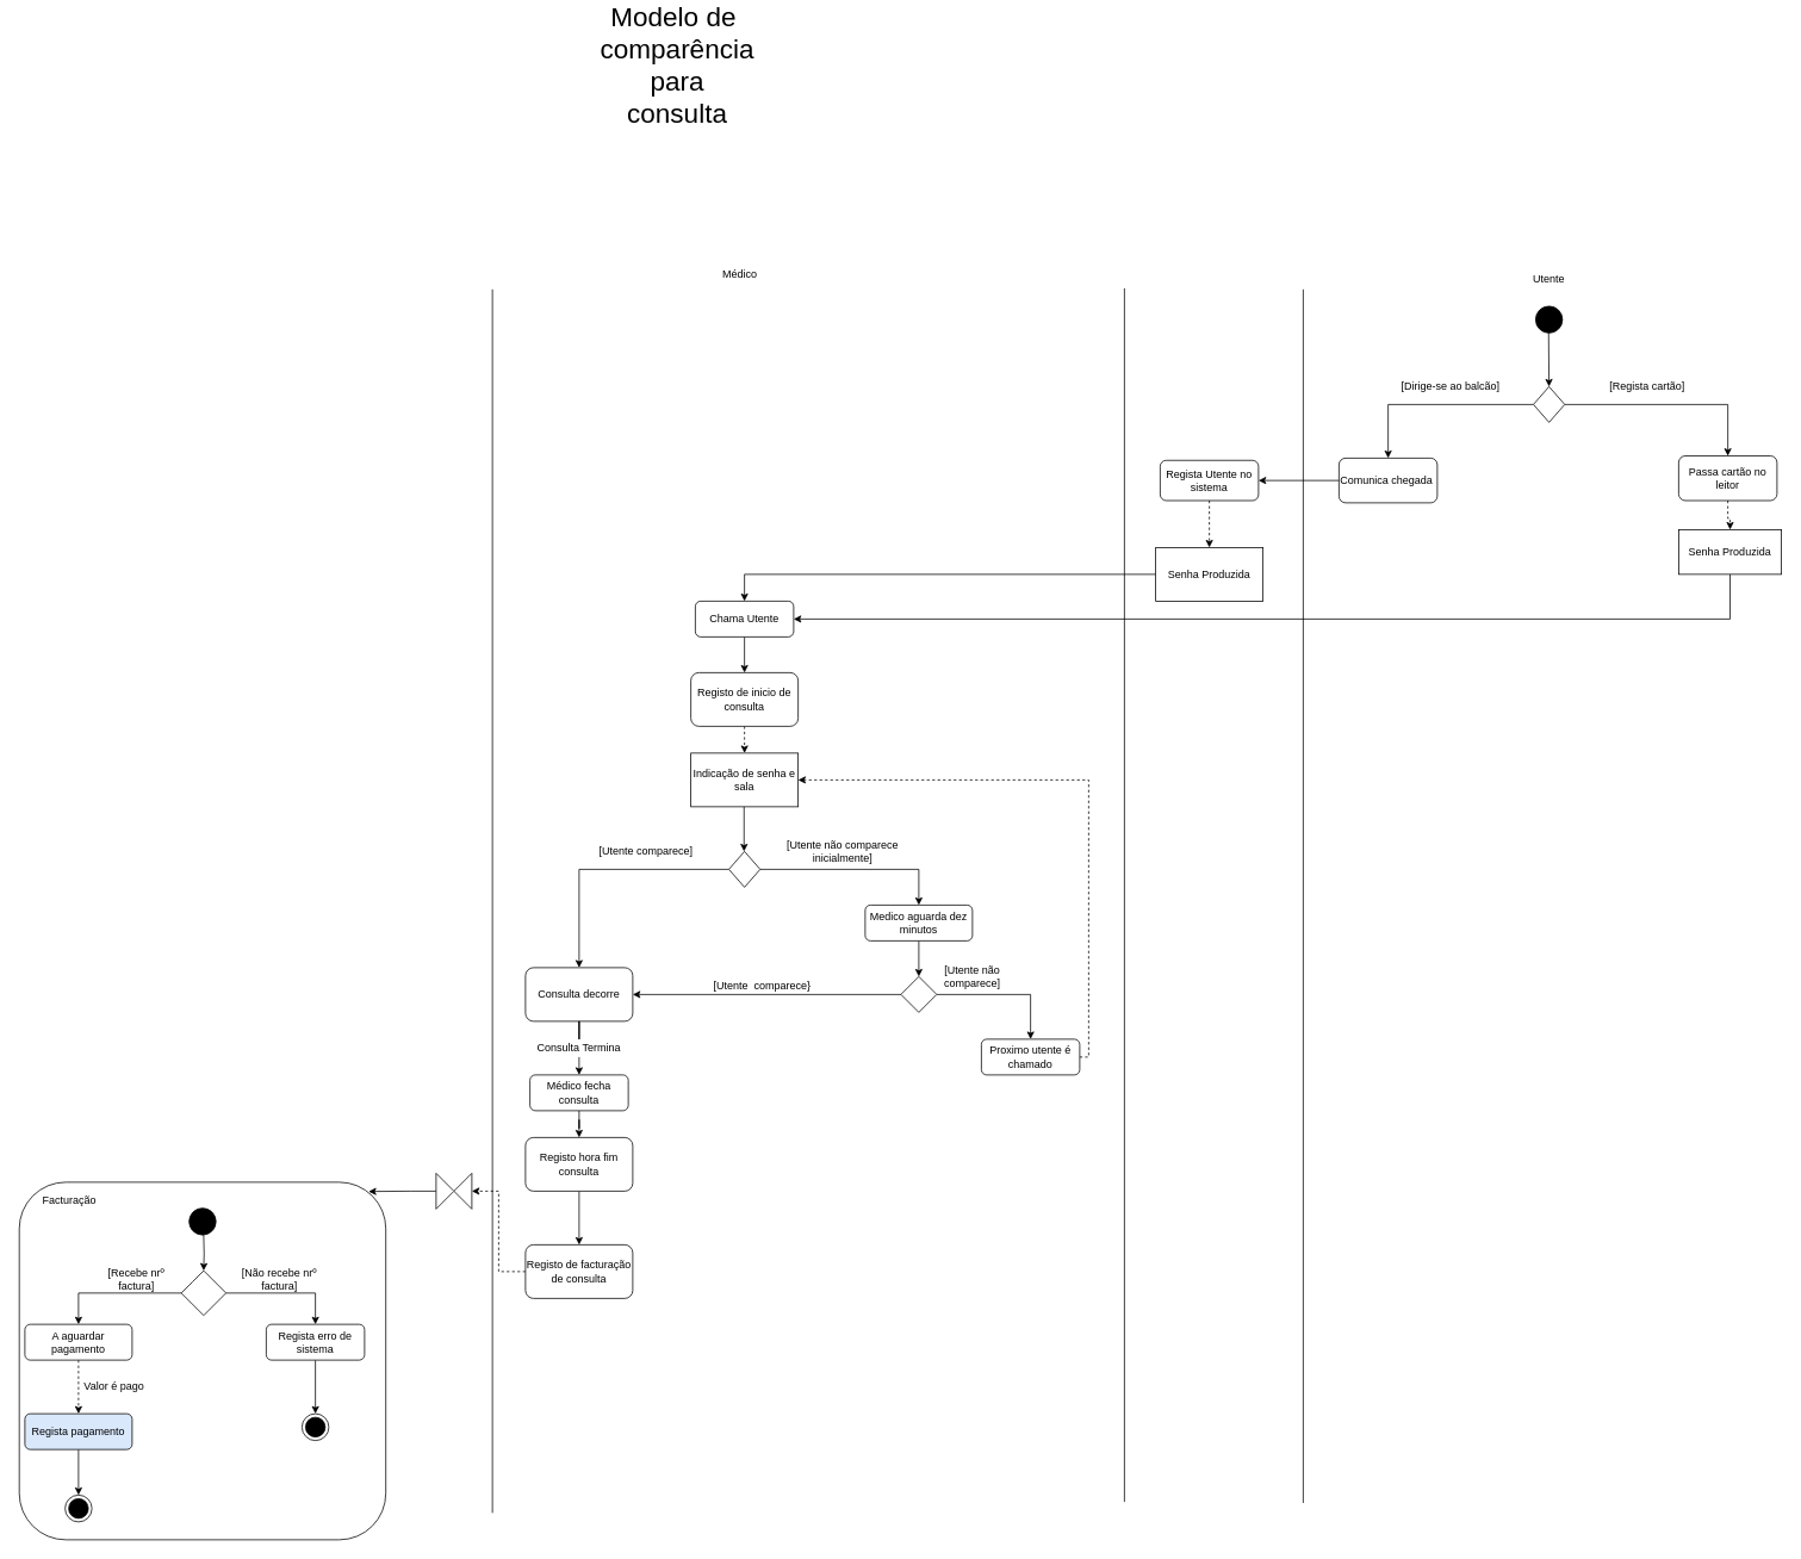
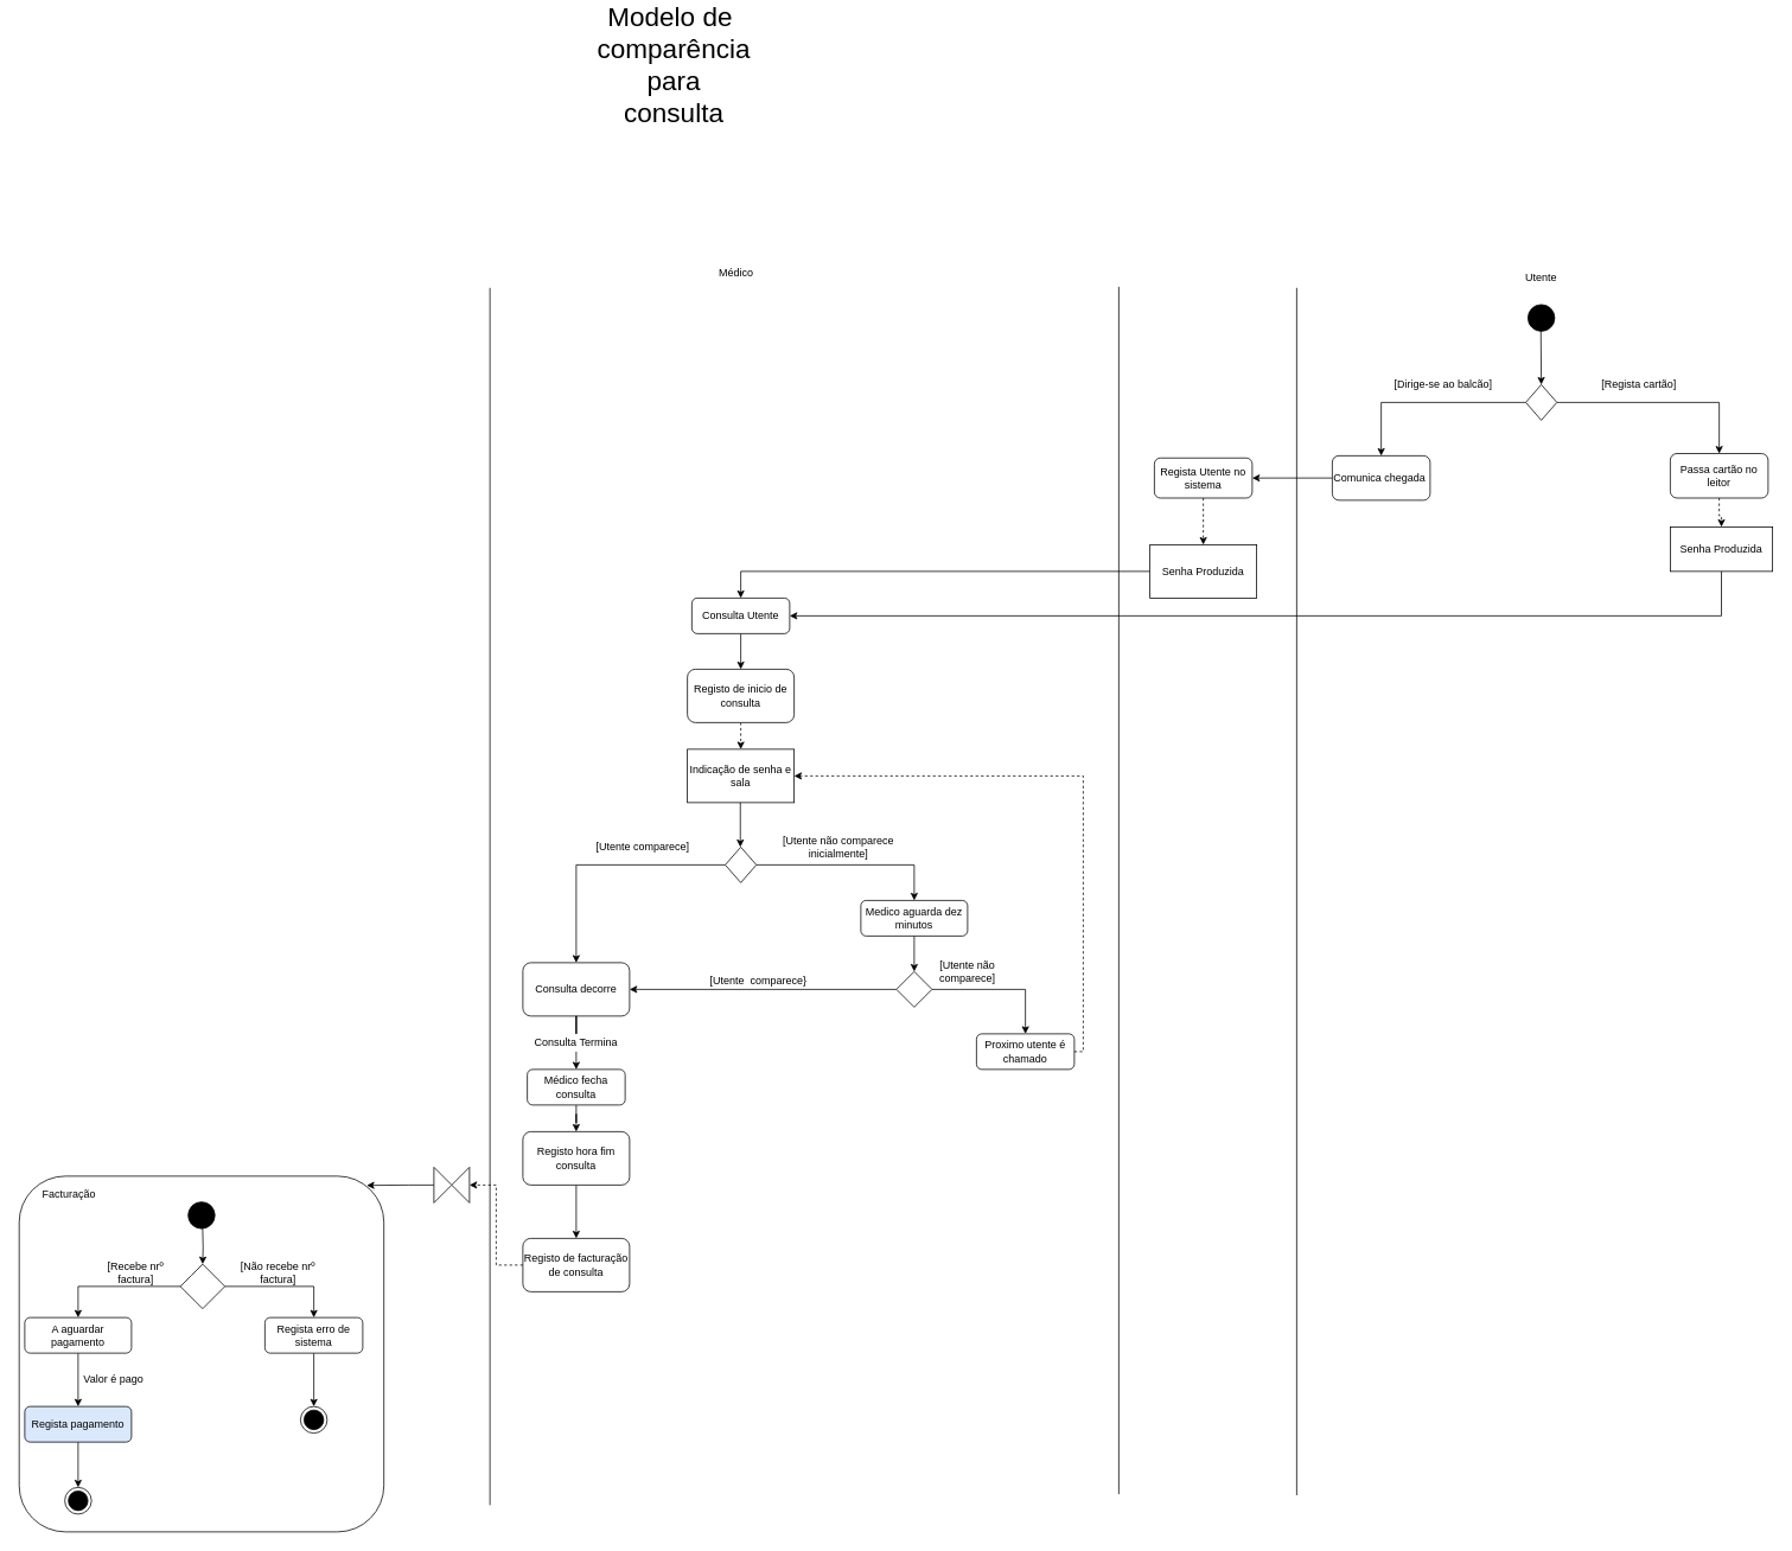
  <mxCell id="0" />
  <mxCell id="1" parent="0" />
  <mxCell id="2" value="" style="rounded=1;whiteSpace=wrap;html=1;fillColor=none;arcSize=13;" parent="1" vertex="1"><mxGeometry x="20.75" y="1280" width="410" height="400" as="geometry" /></mxCell>
  <mxCell id="3" value="" style="ellipse;whiteSpace=wrap;html=1;aspect=fixed;fillColor=#000000;" parent="1" vertex="1"><mxGeometry x="1717" y="300" width="30" height="30" as="geometry" /></mxCell>
  <mxCell id="4" value="Utente" style="text;html=1;strokeColor=none;fillColor=none;align=center;verticalAlign=middle;whiteSpace=wrap;rounded=0;" parent="1" vertex="1"><mxGeometry x="1712" y="260" width="40" height="20" as="geometry" /></mxCell>
  <mxCell id="5" value="Modelo de&amp;nbsp;&lt;br&gt;comparência para consulta" style="text;html=1;strokeColor=none;fillColor=none;align=center;verticalAlign=middle;whiteSpace=wrap;rounded=0;fontSize=30;" parent="1" vertex="1"><mxGeometry x="737" y="20" width="40" height="20" as="geometry" /></mxCell>
  <mxCell id="6" value="" style="endArrow=classic;html=1;entryX=0.5;entryY=0;entryDx=0;entryDy=0;" parent="1" target="9" edge="1"><mxGeometry width="50" height="50" relative="1" as="geometry"><mxPoint x="1731.5" y="330" as="sourcePoint" /><mxPoint x="1731.5" y="380" as="targetPoint" /></mxGeometry></mxCell>
  <mxCell id="7" style="edgeStyle=orthogonalEdgeStyle;rounded=0;orthogonalLoop=1;jettySize=auto;html=1;entryX=0.5;entryY=0;entryDx=0;entryDy=0;" parent="1" source="9" target="13" edge="1"><mxGeometry relative="1" as="geometry"><mxPoint x="1547" y="460" as="targetPoint" /></mxGeometry></mxCell>
  <mxCell id="8" style="edgeStyle=orthogonalEdgeStyle;rounded=0;orthogonalLoop=1;jettySize=auto;html=1;entryX=0.5;entryY=0;entryDx=0;entryDy=0;" parent="1" source="9" target="18" edge="1"><mxGeometry relative="1" as="geometry"><mxPoint x="1937" y="460" as="targetPoint" /></mxGeometry></mxCell>
  <mxCell id="9" value="" style="rhombus;whiteSpace=wrap;html=1;fillColor=#FFFFFF;" parent="1" vertex="1"><mxGeometry x="1714.5" y="390" width="35" height="40" as="geometry" /></mxCell>
  <mxCell id="10" value="[Dirige-se ao balcão]" style="text;html=1;strokeColor=none;fillColor=none;align=center;verticalAlign=middle;whiteSpace=wrap;rounded=0;" parent="1" vertex="1"><mxGeometry x="1557" y="380" width="130" height="20" as="geometry" /></mxCell>
  <mxCell id="11" value="[Regista cartão]" style="text;html=1;strokeColor=none;fillColor=none;align=center;verticalAlign=middle;whiteSpace=wrap;rounded=0;" parent="1" vertex="1"><mxGeometry x="1777" y="380" width="130" height="20" as="geometry" /></mxCell>
  <mxCell id="12" style="edgeStyle=orthogonalEdgeStyle;rounded=0;orthogonalLoop=1;jettySize=auto;html=1;entryX=1;entryY=0.5;entryDx=0;entryDy=0;" parent="1" source="13" target="16" edge="1"><mxGeometry relative="1" as="geometry"><mxPoint x="1387" y="495" as="targetPoint" /></mxGeometry></mxCell>
  <mxCell id="13" value="Comunica chegada&amp;nbsp;" style="rounded=1;whiteSpace=wrap;html=1;fillColor=#FFFFFF;" parent="1" vertex="1"><mxGeometry x="1497" y="470" width="110" height="50" as="geometry" /></mxCell>
  <mxCell id="14" style="edgeStyle=orthogonalEdgeStyle;rounded=0;orthogonalLoop=1;jettySize=auto;html=1;entryX=0.5;entryY=0;entryDx=0;entryDy=0;exitX=0;exitY=0.5;exitDx=0;exitDy=0;" parent="1" source="70" target="22" edge="1"><mxGeometry relative="1" as="geometry" /></mxCell>
  <mxCell id="15" value="" style="edgeStyle=orthogonalEdgeStyle;rounded=0;orthogonalLoop=1;jettySize=auto;html=1;dashed=1;" parent="1" source="16" target="70" edge="1"><mxGeometry relative="1" as="geometry" /></mxCell>
  <mxCell id="16" value="Regista Utente no sistema" style="rounded=1;whiteSpace=wrap;html=1;fillColor=#FFFFFF;" parent="1" vertex="1"><mxGeometry x="1297" y="472.5" width="110" height="45" as="geometry" /></mxCell>
  <mxCell id="17" style="edgeStyle=orthogonalEdgeStyle;rounded=0;orthogonalLoop=1;jettySize=auto;html=1;dashed=1;" parent="1" source="18" target="20" edge="1"><mxGeometry relative="1" as="geometry"><mxPoint x="1927" y="570" as="targetPoint" /></mxGeometry></mxCell>
  <mxCell id="18" value="Passa cartão no leitor" style="rounded=1;whiteSpace=wrap;html=1;fillColor=#FFFFFF;" parent="1" vertex="1"><mxGeometry x="1877" y="467.5" width="110" height="50" as="geometry" /></mxCell>
  <mxCell id="19" style="edgeStyle=orthogonalEdgeStyle;rounded=0;orthogonalLoop=1;jettySize=auto;html=1;entryX=1;entryY=0.5;entryDx=0;entryDy=0;" parent="1" source="20" target="22" edge="1"><mxGeometry relative="1" as="geometry"><Array as="points"><mxPoint x="1935" y="650" /></Array></mxGeometry></mxCell>
  <mxCell id="20" value="Senha Produzida" style="rounded=0;whiteSpace=wrap;html=1;" parent="1" vertex="1"><mxGeometry x="1877" y="550" width="115" height="50" as="geometry" /></mxCell>
  <mxCell id="21" style="edgeStyle=orthogonalEdgeStyle;rounded=0;orthogonalLoop=1;jettySize=auto;html=1;entryX=0.5;entryY=0;entryDx=0;entryDy=0;" parent="1" source="22" target="74" edge="1"><mxGeometry relative="1" as="geometry"><mxPoint x="832" y="690" as="targetPoint" /></mxGeometry></mxCell>
- <mxCell id="22" value="Chama Utente" style="rounded=1;whiteSpace=wrap;html=1;" parent="1" vertex="1"><mxGeometry x="777" y="630" width="110" height="40" as="geometry" /></mxCell>
+ <mxCell id="22" value="Consulta Utente" style="rounded=1;whiteSpace=wrap;html=1;" parent="1" vertex="1"><mxGeometry x="777" y="630" width="110" height="40" as="geometry" /></mxCell>
  <mxCell id="23" value="Indicação de senha e sala" style="rounded=0;whiteSpace=wrap;html=1;" parent="1" vertex="1"><mxGeometry x="772" y="800" width="120" height="60" as="geometry" /></mxCell>
  <mxCell id="24" value="Consulta decorre" style="rounded=1;whiteSpace=wrap;html=1;" parent="1" vertex="1"><mxGeometry x="587" y="1040" width="120" height="60" as="geometry" /></mxCell>
  <mxCell id="25" value="" style="endArrow=classic;html=1;" parent="1" edge="1"><mxGeometry width="50" height="50" relative="1" as="geometry"><mxPoint x="831.5" y="860" as="sourcePoint" /><mxPoint x="831.5" y="910" as="targetPoint" /></mxGeometry></mxCell>
  <mxCell id="26" style="edgeStyle=orthogonalEdgeStyle;rounded=0;orthogonalLoop=1;jettySize=auto;html=1;entryX=0.5;entryY=0;entryDx=0;entryDy=0;" parent="1" source="28" target="24" edge="1"><mxGeometry relative="1" as="geometry"><mxPoint x="647" y="1020" as="targetPoint" /></mxGeometry></mxCell>
  <mxCell id="27" style="edgeStyle=orthogonalEdgeStyle;rounded=0;orthogonalLoop=1;jettySize=auto;html=1;" parent="1" source="28" target="32" edge="1"><mxGeometry relative="1" as="geometry"><mxPoint x="1037" y="980" as="targetPoint" /></mxGeometry></mxCell>
  <mxCell id="28" value="" style="rhombus;whiteSpace=wrap;html=1;fillColor=#FFFFFF;" parent="1" vertex="1"><mxGeometry x="814.5" y="910" width="35" height="40" as="geometry" /></mxCell>
  <mxCell id="29" value="[Utente comparece]" style="text;html=1;strokeColor=none;fillColor=none;align=center;verticalAlign=middle;whiteSpace=wrap;rounded=0;" parent="1" vertex="1"><mxGeometry x="657" y="900" width="130" height="20" as="geometry" /></mxCell>
  <mxCell id="30" value="[Utente não comparece inicialmente]" style="text;html=1;strokeColor=none;fillColor=none;align=center;verticalAlign=middle;whiteSpace=wrap;rounded=0;" parent="1" vertex="1"><mxGeometry x="877" y="900" width="130" height="20" as="geometry" /></mxCell>
  <mxCell id="31" style="edgeStyle=orthogonalEdgeStyle;rounded=0;orthogonalLoop=1;jettySize=auto;html=1;" parent="1" source="32" target="35" edge="1"><mxGeometry relative="1" as="geometry"><mxPoint x="1027" y="1050" as="targetPoint" /></mxGeometry></mxCell>
  <mxCell id="32" value="Medico aguarda dez minutos" style="rounded=1;whiteSpace=wrap;html=1;" parent="1" vertex="1"><mxGeometry x="967" y="970" width="120" height="40" as="geometry" /></mxCell>
  <mxCell id="33" style="edgeStyle=orthogonalEdgeStyle;rounded=0;orthogonalLoop=1;jettySize=auto;html=1;entryX=1;entryY=0.5;entryDx=0;entryDy=0;" parent="1" source="35" target="24" edge="1"><mxGeometry relative="1" as="geometry" /></mxCell>
  <mxCell id="34" style="edgeStyle=orthogonalEdgeStyle;rounded=0;orthogonalLoop=1;jettySize=auto;html=1;" parent="1" source="35" target="44" edge="1"><mxGeometry relative="1" as="geometry"><mxPoint x="1137" y="1120" as="targetPoint" /></mxGeometry></mxCell>
  <mxCell id="35" value="" style="rhombus;whiteSpace=wrap;html=1;" parent="1" vertex="1"><mxGeometry x="1007" y="1050" width="40" height="40" as="geometry" /></mxCell>
  <mxCell id="36" value="[Utente&amp;nbsp; comparece}" style="text;html=1;strokeColor=none;fillColor=none;align=center;verticalAlign=middle;whiteSpace=wrap;rounded=0;" parent="1" vertex="1"><mxGeometry x="787" y="1050" width="130" height="20" as="geometry" /></mxCell>
  <mxCell id="37" value="[Utente não comparece]" style="text;html=1;strokeColor=none;fillColor=none;align=center;verticalAlign=middle;whiteSpace=wrap;rounded=0;" parent="1" vertex="1"><mxGeometry x="1037" y="1040" width="100" height="20" as="geometry" /></mxCell>
  <mxCell id="38" style="edgeStyle=orthogonalEdgeStyle;rounded=0;orthogonalLoop=1;jettySize=auto;html=1;exitX=0.5;exitY=1;exitDx=0;exitDy=0;entryX=0.5;entryY=0;entryDx=0;entryDy=0;" parent="1" source="39" target="46" edge="1"><mxGeometry relative="1" as="geometry" /></mxCell>
  <mxCell id="39" value="Consulta Termina" style="text;html=1;strokeColor=none;fillColor=none;align=center;verticalAlign=middle;whiteSpace=wrap;rounded=0;" parent="1" vertex="1"><mxGeometry x="587" y="1120" width="120" height="20" as="geometry" /></mxCell>
  <mxCell id="40" style="edgeStyle=orthogonalEdgeStyle;rounded=0;orthogonalLoop=1;jettySize=auto;html=1;exitX=0.5;exitY=1;exitDx=0;exitDy=0;endArrow=none;" parent="1" source="24" target="39" edge="1"><mxGeometry relative="1" as="geometry"><mxPoint x="646.667" y="1170" as="targetPoint" /><mxPoint x="647" y="1100" as="sourcePoint" /></mxGeometry></mxCell>
  <mxCell id="41" value="" style="edgeStyle=orthogonalEdgeStyle;rounded=0;orthogonalLoop=1;jettySize=auto;html=1;" parent="1" source="42" target="49" edge="1"><mxGeometry relative="1" as="geometry" /></mxCell>
  <mxCell id="42" value="Registo hora fim consulta" style="rounded=1;whiteSpace=wrap;html=1;" parent="1" vertex="1"><mxGeometry x="586.997" y="1230" width="120" height="60" as="geometry" /></mxCell>
  <mxCell id="43" style="edgeStyle=orthogonalEdgeStyle;rounded=0;orthogonalLoop=1;jettySize=auto;html=1;dashed=1;entryX=1;entryY=0.5;entryDx=0;entryDy=0;" parent="1" source="44" target="23" edge="1"><mxGeometry relative="1" as="geometry"><Array as="points"><mxPoint x="1217" y="1140" /><mxPoint x="1217" y="830" /></Array><mxPoint x="967" y="860" as="targetPoint" /></mxGeometry></mxCell>
  <mxCell id="44" value="Proximo utente é chamado" style="rounded=1;whiteSpace=wrap;html=1;" parent="1" vertex="1"><mxGeometry x="1097" y="1120" width="110" height="40" as="geometry" /></mxCell>
  <mxCell id="45" style="edgeStyle=orthogonalEdgeStyle;rounded=0;orthogonalLoop=1;jettySize=auto;html=1;entryX=0.5;entryY=0;entryDx=0;entryDy=0;" parent="1" source="46" target="42" edge="1"><mxGeometry relative="1" as="geometry" /></mxCell>
  <mxCell id="46" value="Médico fecha consulta" style="rounded=1;whiteSpace=wrap;html=1;" parent="1" vertex="1"><mxGeometry x="592" y="1160" width="110" height="40" as="geometry" /></mxCell>
  <mxCell id="47" value="" style="edgeStyle=orthogonalEdgeStyle;rounded=0;orthogonalLoop=1;jettySize=auto;html=1;" parent="1" target="52" edge="1"><mxGeometry relative="1" as="geometry"><mxPoint x="226.997" y="1339" as="sourcePoint" /></mxGeometry></mxCell>
  <mxCell id="48" style="edgeStyle=orthogonalEdgeStyle;rounded=0;orthogonalLoop=1;jettySize=auto;html=1;fontSize=12;dashed=1;entryX=0.5;entryY=0;entryDx=0;entryDy=0;" parent="1" source="49" target="72" edge="1"><mxGeometry relative="1" as="geometry"><mxPoint x="497" y="1240" as="targetPoint" /></mxGeometry></mxCell>
  <mxCell id="49" value="Registo de facturação de consulta" style="whiteSpace=wrap;html=1;rounded=1;" parent="1" vertex="1"><mxGeometry x="586.997" y="1350" width="120" height="60" as="geometry" /></mxCell>
  <mxCell id="50" style="edgeStyle=orthogonalEdgeStyle;rounded=0;orthogonalLoop=1;jettySize=auto;html=1;" parent="1" source="52" target="56" edge="1"><mxGeometry relative="1" as="geometry"><mxPoint x="357" y="1429" as="targetPoint" /><Array as="points"><mxPoint x="352" y="1404" /></Array></mxGeometry></mxCell>
  <mxCell id="51" style="edgeStyle=orthogonalEdgeStyle;rounded=0;orthogonalLoop=1;jettySize=auto;html=1;" parent="1" source="52" target="58" edge="1"><mxGeometry relative="1" as="geometry"><mxPoint x="87" y="1439" as="targetPoint" /><Array as="points"><mxPoint x="87" y="1404" /></Array></mxGeometry></mxCell>
  <mxCell id="52" value="" style="rhombus;whiteSpace=wrap;html=1;rounded=1;arcSize=0;" parent="1" vertex="1"><mxGeometry x="202" y="1379" width="50" height="50" as="geometry" /></mxCell>
  <mxCell id="53" value="[Não recebe nrº factura]" style="text;html=1;strokeColor=none;fillColor=none;align=center;verticalAlign=middle;whiteSpace=wrap;rounded=0;" parent="1" vertex="1"><mxGeometry x="267" y="1379" width="90" height="20" as="geometry" /></mxCell>
  <mxCell id="54" value="[Recebe nrº factura]" style="text;html=1;strokeColor=none;fillColor=none;align=center;verticalAlign=middle;whiteSpace=wrap;rounded=0;" parent="1" vertex="1"><mxGeometry x="107" y="1379" width="90" height="20" as="geometry" /></mxCell>
  <mxCell id="55" value="" style="edgeStyle=orthogonalEdgeStyle;rounded=0;orthogonalLoop=1;jettySize=auto;html=1;" parent="1" source="56" target="59" edge="1"><mxGeometry relative="1" as="geometry" /></mxCell>
  <mxCell id="56" value="Regista erro de sistema" style="rounded=1;whiteSpace=wrap;html=1;" parent="1" vertex="1"><mxGeometry x="297" y="1439" width="110" height="40" as="geometry" /></mxCell>
- <mxCell id="57" style="edgeStyle=orthogonalEdgeStyle;rounded=0;orthogonalLoop=1;jettySize=auto;html=1;dashed=1;" parent="1" source="58" target="62" edge="1"><mxGeometry relative="1" as="geometry"><mxPoint x="87" y="1549" as="targetPoint" /></mxGeometry></mxCell>
+ <mxCell id="57" style="edgeStyle=orthogonalEdgeStyle;rounded=0;orthogonalLoop=1;jettySize=auto;html=1;" parent="1" source="58" target="62" edge="1"><mxGeometry relative="1" as="geometry"><mxPoint x="87" y="1549" as="targetPoint" /></mxGeometry></mxCell>
  <mxCell id="58" value="A aguardar pagamento" style="rounded=1;whiteSpace=wrap;html=1;" parent="1" vertex="1"><mxGeometry x="27" y="1439" width="120" height="40" as="geometry" /></mxCell>
  <mxCell id="59" value="" style="ellipse;html=1;shape=endState;fillColor=#000000;" parent="1" vertex="1"><mxGeometry x="337" y="1539" width="30" height="30" as="geometry" /></mxCell>
  <mxCell id="60" value="Valor é pago" style="text;html=1;strokeColor=none;fillColor=none;align=center;verticalAlign=middle;whiteSpace=wrap;rounded=0;" parent="1" vertex="1"><mxGeometry x="87" y="1499" width="80" height="20" as="geometry" /></mxCell>
  <mxCell id="61" style="edgeStyle=orthogonalEdgeStyle;rounded=0;orthogonalLoop=1;jettySize=auto;html=1;exitX=0.5;exitY=1;exitDx=0;exitDy=0;entryX=0.5;entryY=0;entryDx=0;entryDy=0;" parent="1" source="62" target="66" edge="1"><mxGeometry relative="1" as="geometry" /></mxCell>
  <mxCell id="62" value="Regista pagamento" style="rounded=1;whiteSpace=wrap;html=1;fillColor=#dae8fc;" parent="1" vertex="1"><mxGeometry x="27" y="1539" width="120" height="40" as="geometry" /></mxCell>
  <mxCell id="63" value="Médico" style="text;html=1;strokeColor=none;fillColor=none;align=center;verticalAlign=middle;whiteSpace=wrap;rounded=0;" parent="1" vertex="1"><mxGeometry x="807" y="255" width="40" height="20" as="geometry" /></mxCell>
  <mxCell id="64" value="" style="endArrow=none;html=1;" parent="1" edge="1"><mxGeometry width="50" height="50" relative="1" as="geometry"><mxPoint x="1257" y="1637.597" as="sourcePoint" /><mxPoint x="1257" y="280" as="targetPoint" /></mxGeometry></mxCell>
  <mxCell id="65" value="" style="endArrow=none;html=1;" parent="1" edge="1"><mxGeometry width="50" height="50" relative="1" as="geometry"><mxPoint x="1457" y="1638.797" as="sourcePoint" /><mxPoint x="1457" y="281.2" as="targetPoint" /></mxGeometry></mxCell>
  <mxCell id="66" value="" style="ellipse;html=1;shape=endState;fillColor=#000000;" parent="1" vertex="1"><mxGeometry x="72" y="1630" width="30" height="30" as="geometry" /></mxCell>
  <mxCell id="67" value="" style="ellipse;whiteSpace=wrap;html=1;fontSize=30;fillColor=#000000;" parent="1" vertex="1"><mxGeometry x="210.75" y="1309" width="30" height="30" as="geometry" /></mxCell>
  <mxCell id="68" value="Facturação" style="text;html=1;strokeColor=none;fillColor=none;align=center;verticalAlign=middle;whiteSpace=wrap;rounded=0;fontSize=12;" parent="1" vertex="1"><mxGeometry x="57" y="1290" width="40" height="20" as="geometry" /></mxCell>
  <mxCell id="69" value="" style="endArrow=none;html=1;" parent="1" edge="1"><mxGeometry width="50" height="50" relative="1" as="geometry"><mxPoint x="550" y="1650" as="sourcePoint" /><mxPoint x="550" y="281.2" as="targetPoint" /></mxGeometry></mxCell>
  <mxCell id="70" value="Senha Produzida" style="whiteSpace=wrap;html=1;rounded=1;fillColor=#FFFFFF;arcSize=0;" parent="1" vertex="1"><mxGeometry x="1292" y="570" width="120" height="60" as="geometry" /></mxCell>
  <mxCell id="71" style="edgeStyle=orthogonalEdgeStyle;rounded=0;orthogonalLoop=1;jettySize=auto;html=1;exitX=0.5;exitY=1;exitDx=0;exitDy=0;entryX=0.953;entryY=0.026;entryDx=0;entryDy=0;entryPerimeter=0;" parent="1" source="72" target="2" edge="1"><mxGeometry relative="1" as="geometry" /></mxCell>
  <mxCell id="72" value="" style="shape=collate;whiteSpace=wrap;html=1;rotation=90;" parent="1" vertex="1"><mxGeometry x="487" y="1270" width="40" height="40" as="geometry" /></mxCell>
  <mxCell id="73" style="edgeStyle=orthogonalEdgeStyle;rounded=0;orthogonalLoop=1;jettySize=auto;html=1;exitX=0.5;exitY=1;exitDx=0;exitDy=0;entryX=0.5;entryY=0;entryDx=0;entryDy=0;dashed=1;" edge="1" parent="1" source="74" target="23"><mxGeometry relative="1" as="geometry" /></mxCell>
  <mxCell id="74" value="Registo de inicio de consulta" style="rounded=1;whiteSpace=wrap;html=1;" vertex="1" parent="1"><mxGeometry x="772" y="710" width="120" height="60" as="geometry" /></mxCell>
